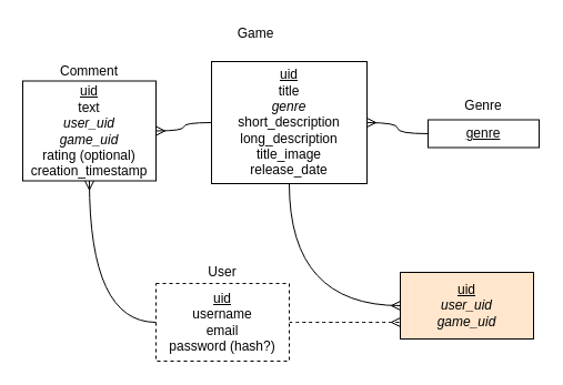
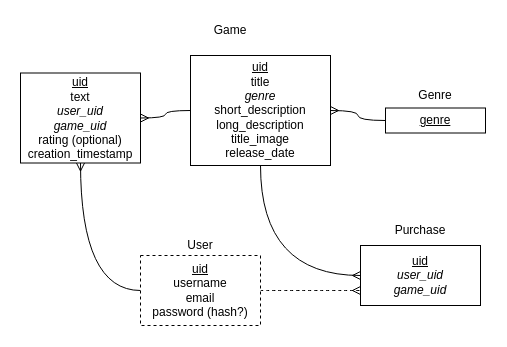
  <mxCell id="0" />
  <mxCell id="1" parent="0" />
  <mxCell id="2" value="&lt;div&gt;&lt;u&gt;uid&lt;/u&gt;&lt;/div&gt;&lt;div&gt;title&lt;/div&gt;&lt;div&gt;&lt;i&gt;genre&lt;/i&gt;&lt;br&gt;&lt;/div&gt;&lt;div&gt;short_description&lt;/div&gt;&lt;div&gt;long_description&lt;/div&gt;&lt;div&gt;title_image&lt;/div&gt;&lt;div&gt;release_date&lt;br&gt;&lt;/div&gt;" style="rounded=0;whiteSpace=wrap;html=1;" parent="1" vertex="1"><mxGeometry x="190" y="55" width="140" height="110" as="geometry" /></mxCell>
  <mxCell id="3" value="Game" style="text;html=1;strokeColor=none;fillColor=none;align=center;verticalAlign=middle;whiteSpace=wrap;rounded=0;" parent="1" vertex="1"><mxGeometry x="200" y="20" width="60" height="20" as="geometry" /></mxCell>
  <mxCell id="4" style="edgeStyle=orthogonalEdgeStyle;orthogonalLoop=1;jettySize=auto;html=1;entryX=1;entryY=0.5;entryDx=0;entryDy=0;endArrow=ERmany;endFill=0;curved=1;" parent="1" source="5" target="2" edge="1"><mxGeometry relative="1" as="geometry" /></mxCell>
  <mxCell id="5" value="&lt;u&gt;genre&lt;/u&gt;" style="rounded=0;whiteSpace=wrap;html=1;" parent="1" vertex="1"><mxGeometry x="385" y="107.5" width="100" height="25" as="geometry" /></mxCell>
  <mxCell id="6" value="Genre" style="text;html=1;strokeColor=none;fillColor=none;align=center;verticalAlign=middle;whiteSpace=wrap;rounded=0;" parent="1" vertex="1"><mxGeometry x="405" y="82.5" width="60" height="25" as="geometry" /></mxCell>
- <mxCell id="7" value="Comment" style="text;html=1;strokeColor=none;fillColor=none;align=center;verticalAlign=middle;whiteSpace=wrap;rounded=0;" parent="1" vertex="1"><mxGeometry x="20" y="55" width="120" height="17.5" as="geometry" /></mxCell>
  <mxCell id="8" style="edgeStyle=orthogonalEdgeStyle;orthogonalLoop=1;jettySize=auto;html=1;entryX=0;entryY=0.5;entryDx=0;entryDy=0;endArrow=none;endFill=0;curved=1;startArrow=ERmany;startFill=0;" edge="1" parent="1" source="10" target="2"><mxGeometry relative="1" as="geometry" /></mxCell>
  <mxCell id="9" style="edgeStyle=orthogonalEdgeStyle;curved=1;orthogonalLoop=1;jettySize=auto;html=1;exitX=0.5;exitY=1;exitDx=0;exitDy=0;entryX=0;entryY=0.5;entryDx=0;entryDy=0;startArrow=ERmany;startFill=0;endArrow=none;endFill=0;" edge="1" parent="1" source="10" target="12"><mxGeometry relative="1" as="geometry" /></mxCell>
  <mxCell id="10" value="&lt;div&gt;&lt;u&gt;uid&lt;/u&gt;&lt;/div&gt;&lt;div&gt;text&lt;/div&gt;&lt;div&gt;&lt;i&gt;user_uid&lt;/i&gt;&lt;br&gt;&lt;/div&gt;&lt;div&gt;&lt;i&gt;game_uid&lt;/i&gt;&lt;/div&gt;&lt;div&gt;rating (optional)&lt;/div&gt;&lt;div&gt;creation_timestamp&lt;br&gt;&lt;/div&gt;" style="rounded=0;whiteSpace=wrap;html=1;" vertex="1" parent="1"><mxGeometry x="20" y="72.5" width="120" height="90" as="geometry" /></mxCell>
  <mxCell id="11" style="edgeStyle=orthogonalEdgeStyle;curved=1;orthogonalLoop=1;jettySize=auto;html=1;entryX=0;entryY=0.75;entryDx=0;entryDy=0;startArrow=none;startFill=0;endArrow=ERmany;endFill=0;dashed=1;" edge="1" parent="1" source="12" target="14"><mxGeometry relative="1" as="geometry" /></mxCell>
  <mxCell id="12" value="&lt;div&gt;&lt;u&gt;uid&lt;/u&gt;&lt;/div&gt;&lt;div&gt;username&lt;/div&gt;&lt;div&gt;email&lt;/div&gt;&lt;div&gt;password (hash?)&lt;/div&gt;" style="rounded=0;whiteSpace=wrap;html=1;dashed=1;" vertex="1" parent="1"><mxGeometry x="140" y="255" width="120" height="70" as="geometry" /></mxCell>
  <mxCell id="13" style="edgeStyle=orthogonalEdgeStyle;curved=1;orthogonalLoop=1;jettySize=auto;html=1;entryX=0.5;entryY=1;entryDx=0;entryDy=0;startArrow=ERmany;startFill=0;endArrow=none;endFill=0;" edge="1" parent="1" source="14" target="2"><mxGeometry relative="1" as="geometry" /></mxCell>
- <mxCell id="14" value="&lt;div&gt;&lt;u&gt;uid&lt;/u&gt;&lt;/div&gt;&lt;div&gt;&lt;i&gt;user_uid&lt;/i&gt;&lt;br&gt;&lt;/div&gt;&lt;div&gt;&lt;i&gt;game_uid&lt;/i&gt;&lt;/div&gt;" style="rounded=0;whiteSpace=wrap;html=1;fillColor=#ffe6cc;" vertex="1" parent="1"><mxGeometry x="360" y="245" width="120" height="60" as="geometry" /></mxCell>
+ <mxCell id="14" value="&lt;div&gt;&lt;u&gt;uid&lt;/u&gt;&lt;/div&gt;&lt;div&gt;&lt;i&gt;user_uid&lt;/i&gt;&lt;br&gt;&lt;/div&gt;&lt;div&gt;&lt;i&gt;game_uid&lt;/i&gt;&lt;/div&gt;" style="rounded=0;whiteSpace=wrap;html=1;" vertex="1" parent="1"><mxGeometry x="360" y="245" width="120" height="60" as="geometry" /></mxCell>
  <mxCell id="15" value="User" style="text;html=1;strokeColor=none;fillColor=none;align=center;verticalAlign=middle;whiteSpace=wrap;rounded=0;" vertex="1" parent="1"><mxGeometry x="170" y="235" width="60" height="20" as="geometry" /></mxCell>
+ <mxCell id="16" value="Purchase" style="text;html=1;strokeColor=none;fillColor=none;align=center;verticalAlign=middle;whiteSpace=wrap;rounded=0;" vertex="1" parent="1"><mxGeometry x="390" y="215" width="60" height="30" as="geometry" /></mxCell>
